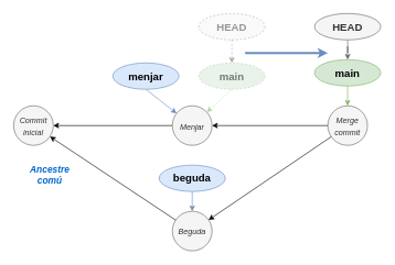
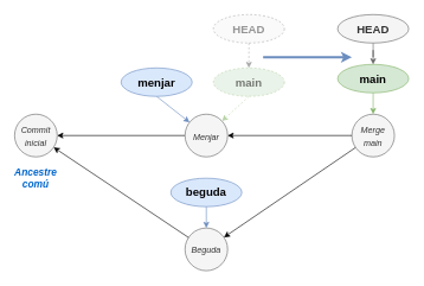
  <mxCell id="0" />
  <mxCell id="1" parent="0" />
  <mxCell id="2" value="&lt;i style=&quot;font-size: 16px;&quot;&gt;&lt;font style=&quot;font-size: 12px;&quot;&gt;Commit inicial&lt;/font&gt;&lt;/i&gt;" style="ellipse;whiteSpace=wrap;html=1;fillColor=#f5f5f5;fontColor=#333333;strokeColor=#666666;" vertex="1" parent="1"><mxGeometry x="20" y="160" width="60" height="60" as="geometry" /></mxCell>
  <mxCell id="3" style="rounded=0;orthogonalLoop=1;jettySize=auto;html=1;" edge="1" parent="1" source="4" target="2"><mxGeometry relative="1" as="geometry" /></mxCell>
  <mxCell id="4" value="&lt;i style=&quot;font-size: 16px;&quot;&gt;&lt;font style=&quot;font-size: 12px;&quot;&gt;Menjar&lt;/font&gt;&lt;/i&gt;" style="ellipse;whiteSpace=wrap;html=1;fillColor=#f5f5f5;fontColor=#333333;strokeColor=#666666;" vertex="1" parent="1"><mxGeometry x="260" y="160" width="60" height="60" as="geometry" /></mxCell>
  <mxCell id="5" style="rounded=0;orthogonalLoop=1;jettySize=auto;html=1;exitX=0.5;exitY=1;exitDx=0;exitDy=0;fillColor=#dae8fc;strokeColor=#6c8ebf;" edge="1" parent="1" source="6" target="4"><mxGeometry relative="1" as="geometry"><mxPoint x="249" y="180" as="targetPoint" /></mxGeometry></mxCell>
  <mxCell id="6" value="menjar" style="ellipse;whiteSpace=wrap;html=1;fillColor=#dae8fc;strokeColor=#6c8ebf;fontSize=16;fontStyle=1" vertex="1" parent="1"><mxGeometry x="170" y="95" width="100" height="40" as="geometry" /></mxCell>
  <mxCell id="7" value="&lt;i style=&quot;font-size: 16px;&quot;&gt;&lt;font style=&quot;font-size: 12px;&quot;&gt;Beguda&lt;/font&gt;&lt;/i&gt;" style="ellipse;whiteSpace=wrap;html=1;fillColor=#f5f5f5;fontColor=#333333;strokeColor=#666666;" vertex="1" parent="1"><mxGeometry x="260" y="320" width="60" height="60" as="geometry" /></mxCell>
  <mxCell id="8" style="rounded=0;orthogonalLoop=1;jettySize=auto;html=1;exitX=0.5;exitY=1;exitDx=0;exitDy=0;fillColor=#dae8fc;strokeColor=#6c8ebf;" edge="1" parent="1" source="9" target="7"><mxGeometry relative="1" as="geometry"><mxPoint x="209" y="325" as="targetPoint" /></mxGeometry></mxCell>
  <mxCell id="9" value="beguda" style="ellipse;whiteSpace=wrap;html=1;fillColor=#dae8fc;strokeColor=#6c8ebf;fontSize=16;fontStyle=1" vertex="1" parent="1"><mxGeometry x="240" y="250" width="100" height="40" as="geometry" /></mxCell>
  <mxCell id="10" style="rounded=0;orthogonalLoop=1;jettySize=auto;html=1;" edge="1" parent="1" source="7" target="2"><mxGeometry relative="1" as="geometry"><mxPoint x="295" y="138.5" as="sourcePoint" /><mxPoint x="147" y="281.5" as="targetPoint" /></mxGeometry></mxCell>
- <mxCell id="11" value="&lt;font color=&quot;#0066cc&quot; style=&quot;font-size: 14px;&quot;&gt;&lt;b&gt;Ancestre comú&lt;/b&gt;&lt;/font&gt;" style="text;html=1;strokeColor=none;fillColor=none;align=center;verticalAlign=middle;whiteSpace=wrap;rounded=0;fontStyle=2" vertex="1" parent="1"><mxGeometry x="45" y="250" width="60" height="30" as="geometry" /></mxCell>
- <mxCell id="12" value="&lt;i style=&quot;font-size: 16px;&quot;&gt;&lt;font style=&quot;font-size: 12px;&quot;&gt;Merge commit&lt;/font&gt;&lt;/i&gt;" style="ellipse;whiteSpace=wrap;html=1;fillColor=#f5f5f5;fontColor=#333333;strokeColor=#666666;" vertex="1" parent="1"><mxGeometry x="495" y="160" width="60" height="60" as="geometry" /></mxCell>
+ <mxCell id="11" value="&lt;font color=&quot;#0066cc&quot; style=&quot;font-size: 14px;&quot;&gt;&lt;b&gt;Ancestre comú&lt;/b&gt;&lt;/font&gt;" style="text;html=1;strokeColor=none;fillColor=none;align=center;verticalAlign=middle;whiteSpace=wrap;rounded=0;fontStyle=2" vertex="1" parent="1"><mxGeometry x="20" y="235" width="60" height="30" as="geometry" /></mxCell>
+ <mxCell id="12" value="&lt;i style=&quot;font-size: 16px;&quot;&gt;&lt;font style=&quot;font-size: 12px;&quot;&gt;Merge main&lt;/font&gt;&lt;/i&gt;" style="ellipse;whiteSpace=wrap;html=1;fillColor=#f5f5f5;fontColor=#333333;strokeColor=#666666;" vertex="1" parent="1"><mxGeometry x="495" y="160" width="60" height="60" as="geometry" /></mxCell>
  <mxCell id="13" style="rounded=0;orthogonalLoop=1;jettySize=auto;html=1;exitX=0.5;exitY=1;exitDx=0;exitDy=0;fillColor=#d5e8d4;strokeColor=#82b366;" edge="1" parent="1" source="14" target="12"><mxGeometry relative="1" as="geometry"><mxPoint x="572" y="120" as="targetPoint" /></mxGeometry></mxCell>
  <mxCell id="14" value="main" style="ellipse;whiteSpace=wrap;html=1;fillColor=#d5e8d4;strokeColor=#82b366;fontSize=16;fontStyle=1" vertex="1" parent="1"><mxGeometry x="475" y="90" width="100" height="40" as="geometry" /></mxCell>
  <mxCell id="15" style="edgeStyle=orthogonalEdgeStyle;rounded=0;orthogonalLoop=1;jettySize=auto;html=1;exitX=0.5;exitY=1;exitDx=0;exitDy=0;fillColor=#f5f5f5;strokeColor=#666666;" edge="1" parent="1" source="16" target="14"><mxGeometry relative="1" as="geometry"><mxPoint x="525" y="90" as="targetPoint" /></mxGeometry></mxCell>
  <mxCell id="16" value="HEAD" style="ellipse;whiteSpace=wrap;html=1;fillColor=#f5f5f5;strokeColor=#666666;fontSize=16;fontStyle=1;fontColor=#333333;" vertex="1" parent="1"><mxGeometry x="475" y="20" width="100" height="40" as="geometry" /></mxCell>
  <mxCell id="17" style="rounded=0;orthogonalLoop=1;jettySize=auto;html=1;exitX=0.5;exitY=1;exitDx=0;exitDy=0;fillColor=#d5e8d4;strokeColor=#82b366;opacity=50;dashed=1;textOpacity=50;" edge="1" parent="1" source="18" target="4"><mxGeometry relative="1" as="geometry"><mxPoint x="314" y="162" as="targetPoint" /></mxGeometry></mxCell>
  <mxCell id="18" value="main" style="ellipse;whiteSpace=wrap;html=1;fillColor=#d5e8d4;strokeColor=#82b366;fontSize=16;fontStyle=1;opacity=50;dashed=1;textOpacity=50;" vertex="1" parent="1"><mxGeometry x="300" y="95" width="100" height="40" as="geometry" /></mxCell>
  <mxCell id="19" style="edgeStyle=orthogonalEdgeStyle;rounded=0;orthogonalLoop=1;jettySize=auto;html=1;exitX=0.5;exitY=1;exitDx=0;exitDy=0;fillColor=#f5f5f5;strokeColor=#666666;entryX=0.5;entryY=0;entryDx=0;entryDy=0;opacity=50;dashed=1;textOpacity=50;" edge="1" parent="1" source="20" target="18"><mxGeometry relative="1" as="geometry" /></mxCell>
  <mxCell id="20" value="HEAD" style="ellipse;whiteSpace=wrap;html=1;fillColor=#f5f5f5;strokeColor=#666666;fontSize=16;fontStyle=1;fontColor=#333333;opacity=50;dashed=1;textOpacity=50;" vertex="1" parent="1"><mxGeometry x="300" y="20" width="100" height="40" as="geometry" /></mxCell>
  <mxCell id="21" style="rounded=0;orthogonalLoop=1;jettySize=auto;html=1;" edge="1" parent="1" source="12" target="7"><mxGeometry relative="1" as="geometry"><mxPoint x="275" y="423" as="sourcePoint" /><mxPoint x="155" y="337" as="targetPoint" /></mxGeometry></mxCell>
  <mxCell id="22" style="rounded=0;orthogonalLoop=1;jettySize=auto;html=1;" edge="1" parent="1" source="12" target="4"><mxGeometry relative="1" as="geometry"><mxPoint x="465" y="336" as="sourcePoint" /><mxPoint x="325" y="424" as="targetPoint" /></mxGeometry></mxCell>
  <mxCell id="23" value="" style="endArrow=classic;html=1;rounded=0;strokeWidth=3;fillColor=#dae8fc;strokeColor=#6c8ebf;" edge="1" parent="1"><mxGeometry width="50" height="50" relative="1" as="geometry"><mxPoint x="370" y="80" as="sourcePoint" /><mxPoint x="495" y="80" as="targetPoint" /></mxGeometry></mxCell>
